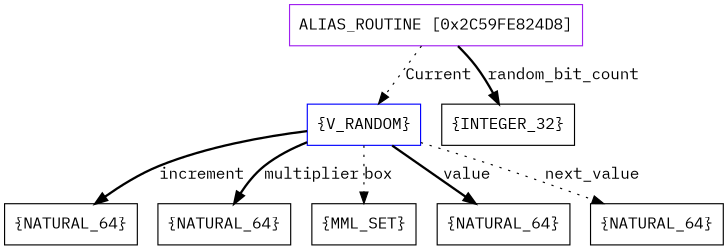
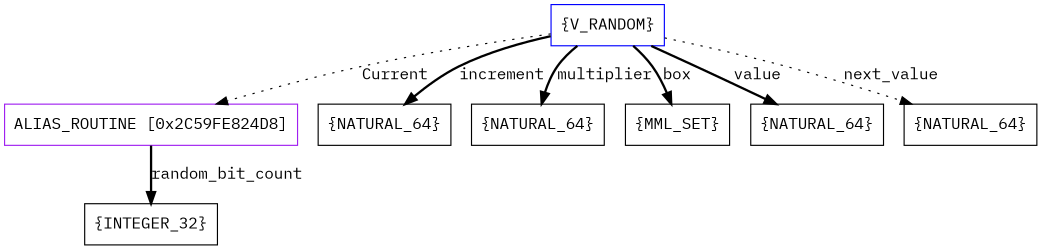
  digraph {
    fontname="IBM Plex Mono"
    node [fontname="IBM Plex Mono" shape=box]
    edge [fontname="IBM Plex Mono" style=bold]
    n1 [color=purple label=<ALIAS_ROUTINE [0x2C59FE824D8]>]
    n2 [color=blue label=<{V_RANDOM}>]
    n3 [label=<{INTEGER_32}>]
    n4 [label=<{NATURAL_64}>]
    n5 [label=<{NATURAL_64}>]
    n6 [label=<{MML_SET}>]
    n7 [label=<{NATURAL_64}>]
    n8 [label=<{NATURAL_64}>]
-   n1 -> n2 [label=<Current> style=dotted]
+   n2 -> n1 [label=<Current> style=dotted]
    n1 -> n3 [label=<random_bit_count>]
    n2 -> n4 [label=<increment>]
    n2 -> n5 [label=<multiplier>]
-   n2 -> n6 [label=box style=dotted]
+   n2 -> n6 [label=box]
    n2 -> n7 [label=<value>]
    n2 -> n8 [label=<next_value> style=dotted]
  }
